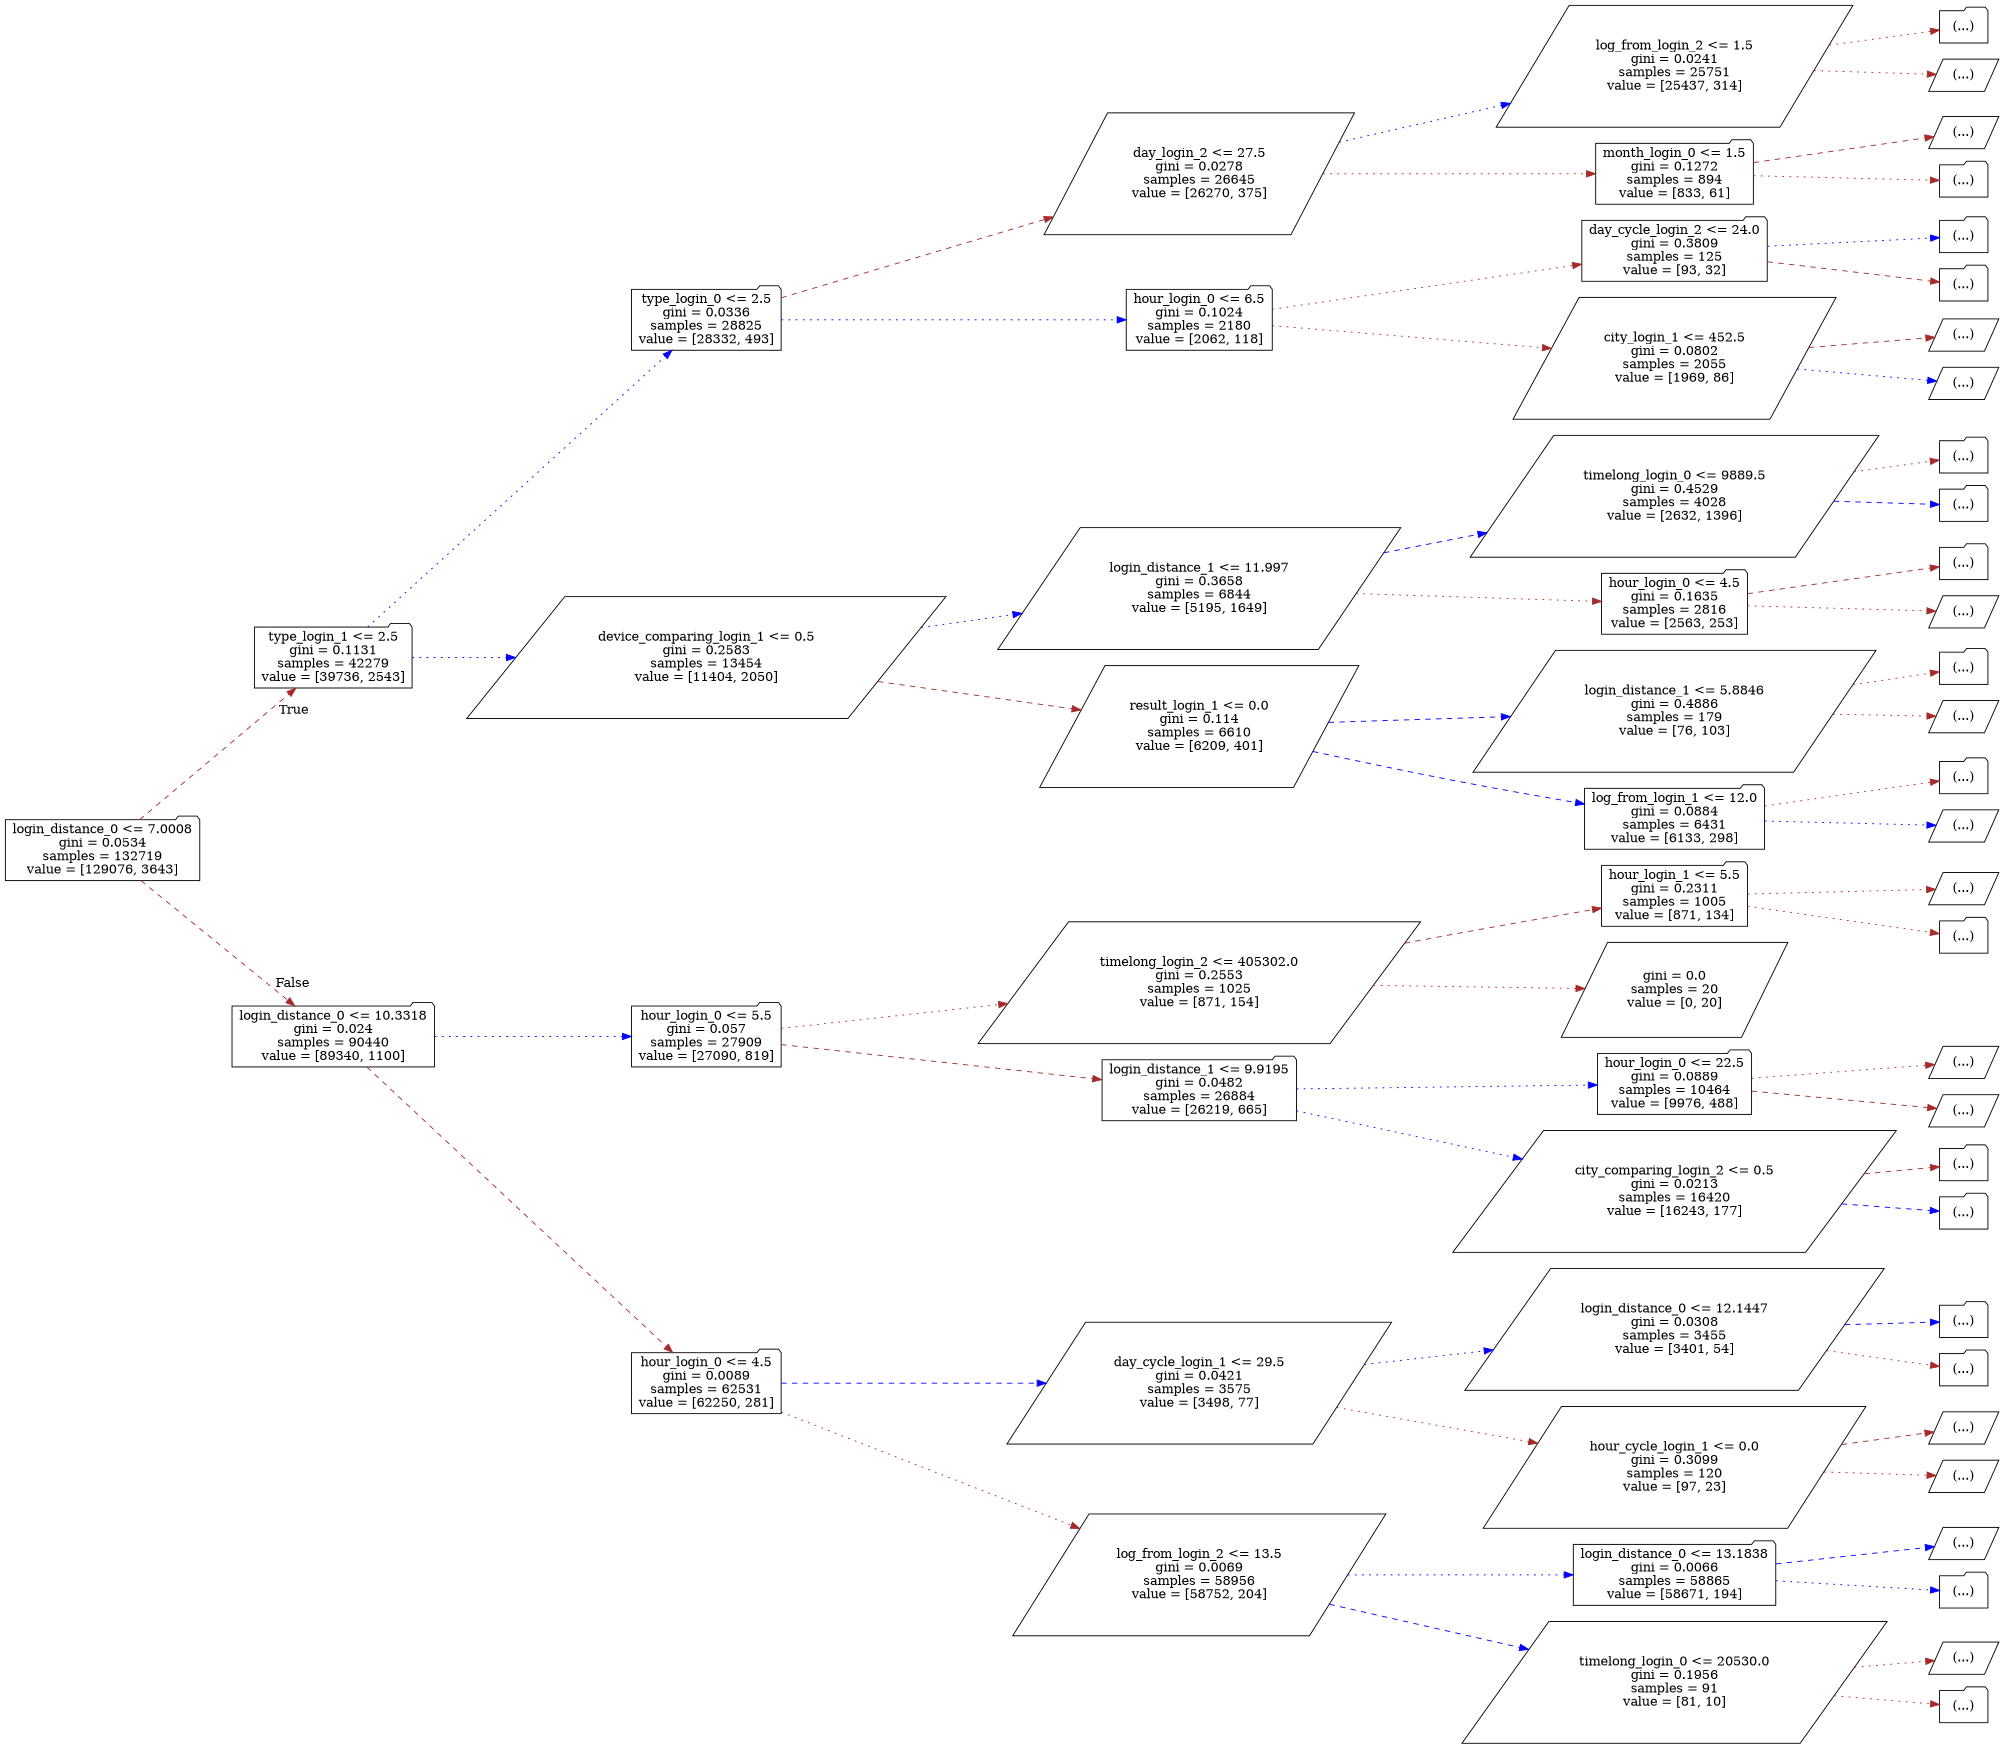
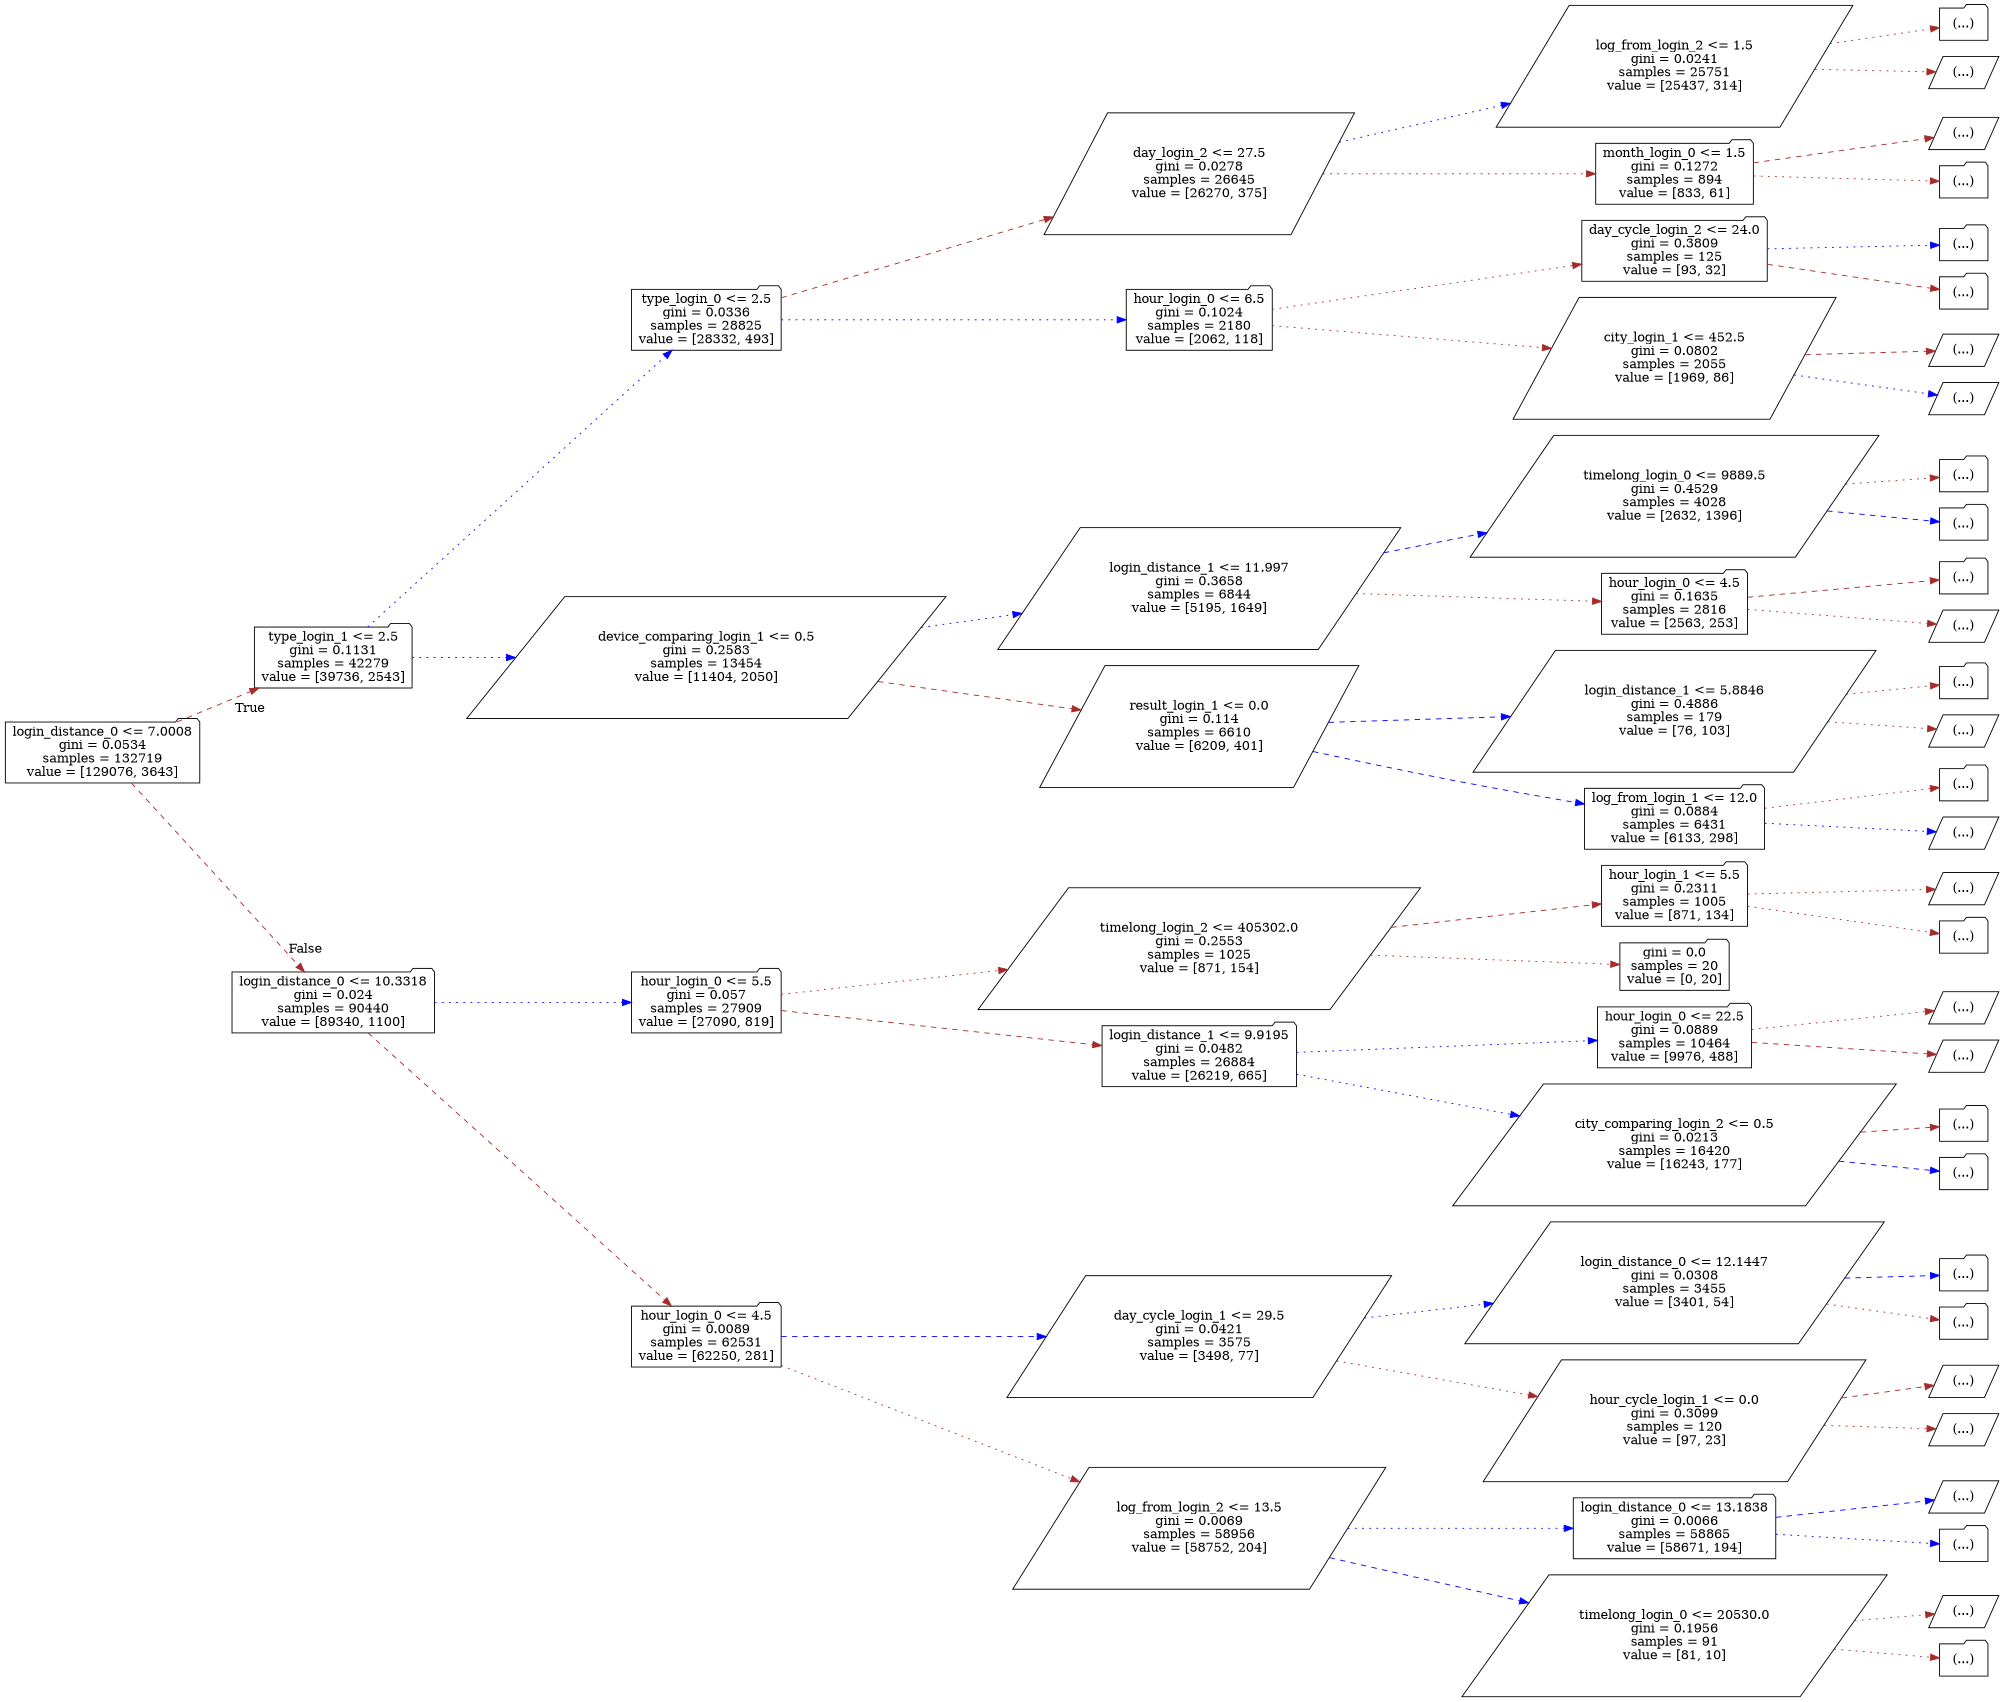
  digraph {
    rankdir=LR
    node [shape=folder]
    edge [color=brown style=dotted]
    n1 [label="login_distance_0 <= 7.0008\ngini = 0.0534\nsamples = 132719\nvalue = [129076, 3643]"]
    n2 [label="type_login_1 <= 2.5\ngini = 0.1131\nsamples = 42279\nvalue = [39736, 2543]"]
    n3 [label="login_distance_0 <= 10.3318\ngini = 0.024\nsamples = 90440\nvalue = [89340, 1100]"]
    n4 [label="type_login_0 <= 2.5\ngini = 0.0336\nsamples = 28825\nvalue = [28332, 493]"]
    n5 [label="device_comparing_login_1 <= 0.5\ngini = 0.2583\nsamples = 13454\nvalue = [11404, 2050]" shape=parallelogram]
    n6 [label="day_login_2 <= 27.5\ngini = 0.0278\nsamples = 26645\nvalue = [26270, 375]" shape=parallelogram]
    n7 [label="hour_login_0 <= 6.5\ngini = 0.1024\nsamples = 2180\nvalue = [2062, 118]"]
    n8 [label="log_from_login_2 <= 1.5\ngini = 0.0241\nsamples = 25751\nvalue = [25437, 314]" shape=parallelogram]
    n9 [label="month_login_0 <= 1.5\ngini = 0.1272\nsamples = 894\nvalue = [833, 61]"]
    n10 [label="(...)"]
    n11 [label="(...)" shape=parallelogram]
    n12 [label="(...)" shape=parallelogram]
    n13 [label="(...)"]
    n14 [label="day_cycle_login_2 <= 24.0\ngini = 0.3809\nsamples = 125\nvalue = [93, 32]"]
    n15 [label="city_login_1 <= 452.5\ngini = 0.0802\nsamples = 2055\nvalue = [1969, 86]" shape=parallelogram]
    n16 [label="(...)"]
    n17 [label="(...)"]
    n18 [label="(...)" shape=parallelogram]
    n19 [label="(...)" shape=parallelogram]
    n20 [label="login_distance_1 <= 11.997\ngini = 0.3658\nsamples = 6844\nvalue = [5195, 1649]" shape=parallelogram]
    n21 [label="result_login_1 <= 0.0\ngini = 0.114\nsamples = 6610\nvalue = [6209, 401]" shape=parallelogram]
    n22 [label="timelong_login_0 <= 9889.5\ngini = 0.4529\nsamples = 4028\nvalue = [2632, 1396]" shape=parallelogram]
    n23 [label="hour_login_0 <= 4.5\ngini = 0.1635\nsamples = 2816\nvalue = [2563, 253]"]
    n24 [label="(...)"]
    n25 [label="(...)"]
    n26 [label="(...)"]
    n27 [label="(...)" shape=parallelogram]
    n28 [label="login_distance_1 <= 5.8846\ngini = 0.4886\nsamples = 179\nvalue = [76, 103]" shape=parallelogram]
    n29 [label="log_from_login_1 <= 12.0\ngini = 0.0884\nsamples = 6431\nvalue = [6133, 298]"]
    n30 [label="(...)"]
    n31 [label="(...)" shape=parallelogram]
    n32 [label="(...)"]
    n33 [label="(...)" shape=parallelogram]
    n34 [label="hour_login_0 <= 5.5\ngini = 0.057\nsamples = 27909\nvalue = [27090, 819]"]
    n35 [label="hour_login_0 <= 4.5\ngini = 0.0089\nsamples = 62531\nvalue = [62250, 281]"]
    n36 [label="timelong_login_2 <= 405302.0\ngini = 0.2553\nsamples = 1025\nvalue = [871, 154]" shape=parallelogram]
    n37 [label="login_distance_1 <= 9.9195\ngini = 0.0482\nsamples = 26884\nvalue = [26219, 665]"]
    n38 [label="hour_login_1 <= 5.5\ngini = 0.2311\nsamples = 1005\nvalue = [871, 134]"]
-   n39 [label="gini = 0.0\nsamples = 20\nvalue = [0, 20]" shape=parallelogram]
+   n39 [label="gini = 0.0\nsamples = 20\nvalue = [0, 20]"]
    n40 [label="(...)" shape=parallelogram]
    n41 [label="(...)"]
    n42 [label="hour_login_0 <= 22.5\ngini = 0.0889\nsamples = 10464\nvalue = [9976, 488]"]
    n43 [label="city_comparing_login_2 <= 0.5\ngini = 0.0213\nsamples = 16420\nvalue = [16243, 177]" shape=parallelogram]
    n44 [label="(...)" shape=parallelogram]
    n45 [label="(...)" shape=parallelogram]
    n46 [label="(...)"]
    n47 [label="(...)"]
    n48 [label="day_cycle_login_1 <= 29.5\ngini = 0.0421\nsamples = 3575\nvalue = [3498, 77]" shape=parallelogram]
    n49 [label="log_from_login_2 <= 13.5\ngini = 0.0069\nsamples = 58956\nvalue = [58752, 204]" shape=parallelogram]
    n50 [label="login_distance_0 <= 12.1447\ngini = 0.0308\nsamples = 3455\nvalue = [3401, 54]" shape=parallelogram]
    n51 [label="hour_cycle_login_1 <= 0.0\ngini = 0.3099\nsamples = 120\nvalue = [97, 23]" shape=parallelogram]
    n52 [label="(...)"]
    n53 [label="(...)"]
    n54 [label="(...)" shape=parallelogram]
    n55 [label="(...)" shape=parallelogram]
    n56 [label="login_distance_0 <= 13.1838\ngini = 0.0066\nsamples = 58865\nvalue = [58671, 194]"]
    n57 [label="timelong_login_0 <= 20530.0\ngini = 0.1956\nsamples = 91\nvalue = [81, 10]" shape=parallelogram]
    n58 [label="(...)" shape=parallelogram]
    n59 [label="(...)"]
    n60 [label="(...)" shape=parallelogram]
    n61 [label="(...)"]
    n1 -> n2 [headlabel=True labelangle=45 labeldistance=2.5 style=dashed]
    n1 -> n3 [headlabel=False labelangle=-45 labeldistance=2.5 style=dashed]
    n2 -> n4 [color=blue]
    n2 -> n5 [color=blue]
    n3 -> n34 [color=blue]
    n3 -> n35 [style=dashed]
    n4 -> n6 [style=dashed]
    n4 -> n7 [color=blue]
    n5 -> n20 [color=blue]
    n5 -> n21 [style=dashed]
    n6 -> n8 [color=blue]
    n6 -> n9
    n7 -> n14
    n7 -> n15
    n8 -> n10
    n8 -> n11
    n9 -> n12 [style=dashed]
    n9 -> n13
    n14 -> n16 [color=blue]
    n14 -> n17 [style=dashed]
    n15 -> n18 [style=dashed]
    n15 -> n19 [color=blue]
    n20 -> n22 [color=blue style=dashed]
    n20 -> n23
    n21 -> n28 [color=blue style=dashed]
    n21 -> n29 [color=blue style=dashed]
    n22 -> n24
    n22 -> n25 [color=blue style=dashed]
    n23 -> n26 [style=dashed]
    n23 -> n27
    n28 -> n30
    n28 -> n31
    n29 -> n32
    n29 -> n33 [color=blue]
    n34 -> n36
    n34 -> n37 [style=dashed]
    n35 -> n48 [color=blue style=dashed]
    n35 -> n49
    n36 -> n38 [style=dashed]
    n36 -> n39
    n37 -> n42 [color=blue]
    n37 -> n43 [color=blue]
    n38 -> n40
    n38 -> n41
    n42 -> n44
    n42 -> n45 [style=dashed]
    n43 -> n46 [style=dashed]
    n43 -> n47 [color=blue style=dashed]
    n48 -> n50 [color=blue]
    n48 -> n51
    n49 -> n56 [color=blue]
    n49 -> n57 [color=blue style=dashed]
    n50 -> n52 [color=blue style=dashed]
    n50 -> n53
    n51 -> n54 [style=dashed]
    n51 -> n55
    n56 -> n58 [color=blue style=dashed]
    n56 -> n59 [color=blue]
    n57 -> n60
    n57 -> n61
  }
